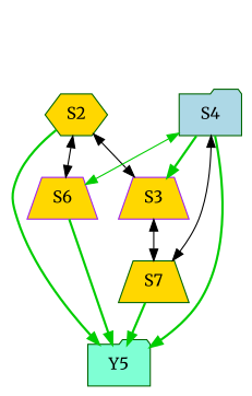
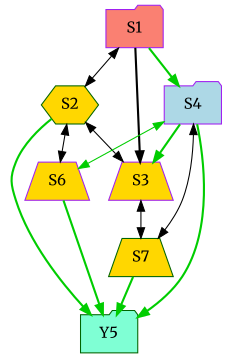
  digraph {
    fontname=Merriweather
    fontsize=18
    node [color=darkgreen fillcolor=gold fontname=Merriweather shape=folder style=filled]
    edge [arrowhead=normal arrowtail=none dir=both fontname=Merriweather penwidth=2.0 color=green3]
    n1 [fillcolor=aquamarine height=0.5 label=Y5 width=0.75]
+   n2 [color=purple fillcolor=salmon height=0.5 label=S1 width=0.75]
    n3 [height=0.5 label=S2 shape=hexagon width=0.75]
    n4 [color=purple height=0.5 label=S3 shape=trapezium width=0.75]
-   n5 [fillcolor=lightblue height=0.5 label=S4 width=0.75]
+   n5 [color=purple fillcolor=lightblue height=0.5 label=S4 width=0.75]
    n6 [color=purple height=0.5 label=S6 shape=trapezium width=0.75]
    n7 [height=0.5 label=S7 shape=trapezium width=0.75]
+   n2 -> n3 [arrowtail=normal penwidth="" color=""]
+   n2 -> n4 [color=""]
+   n2 -> n5
    n3 -> n1
    n3 -> n4 [arrowtail=normal penwidth="" color=""]
    n3 -> n6 [arrowtail=normal penwidth="" color=""]
    n4 -> n7 [arrowtail=normal penwidth="" color=""]
    n5 -> n1
    n5 -> n4
    n5 -> n6 [arrowtail=normal penwidth=""]
    n5 -> n7 [arrowtail=normal penwidth="" color=""]
    n6 -> n1
    n7 -> n1
  }
